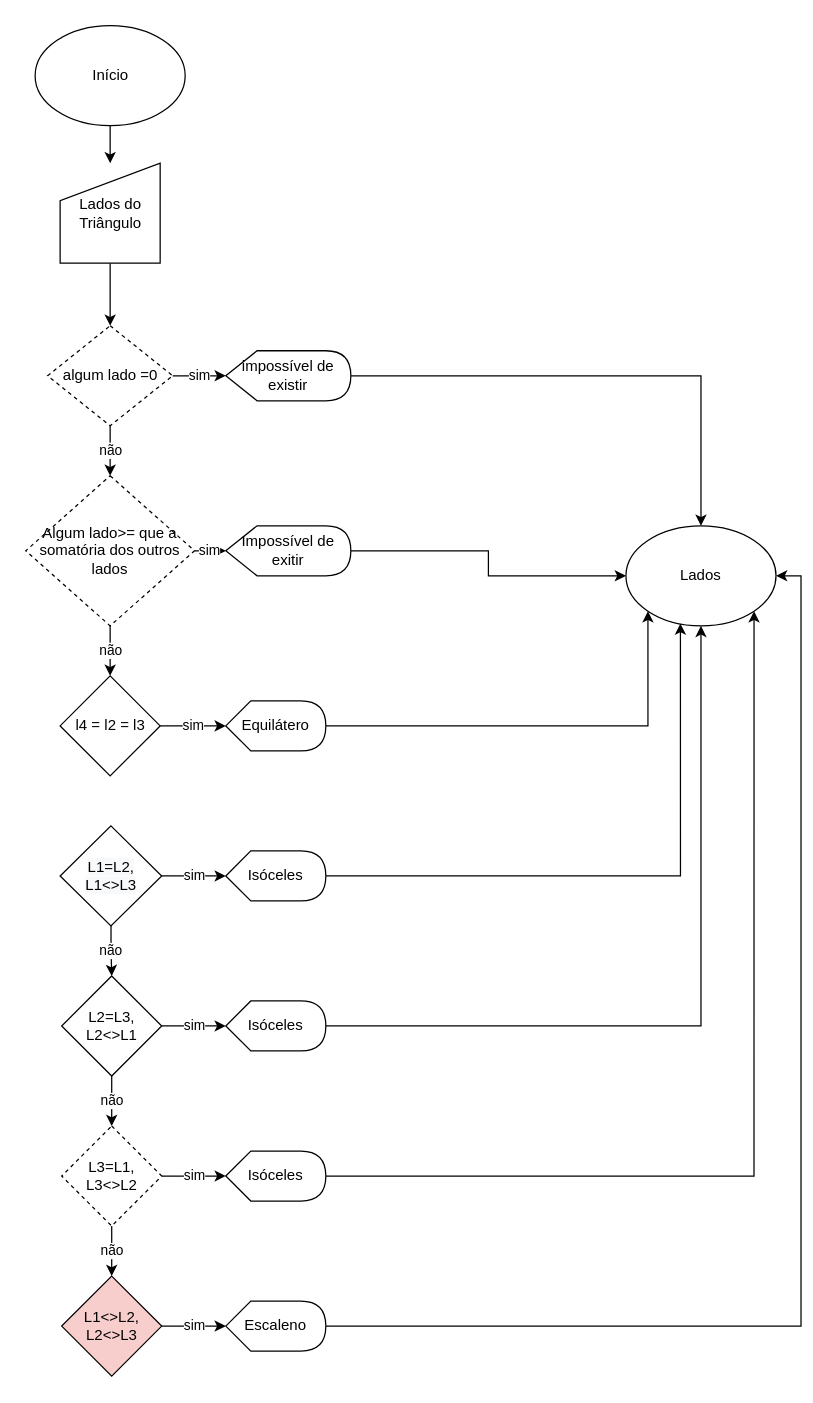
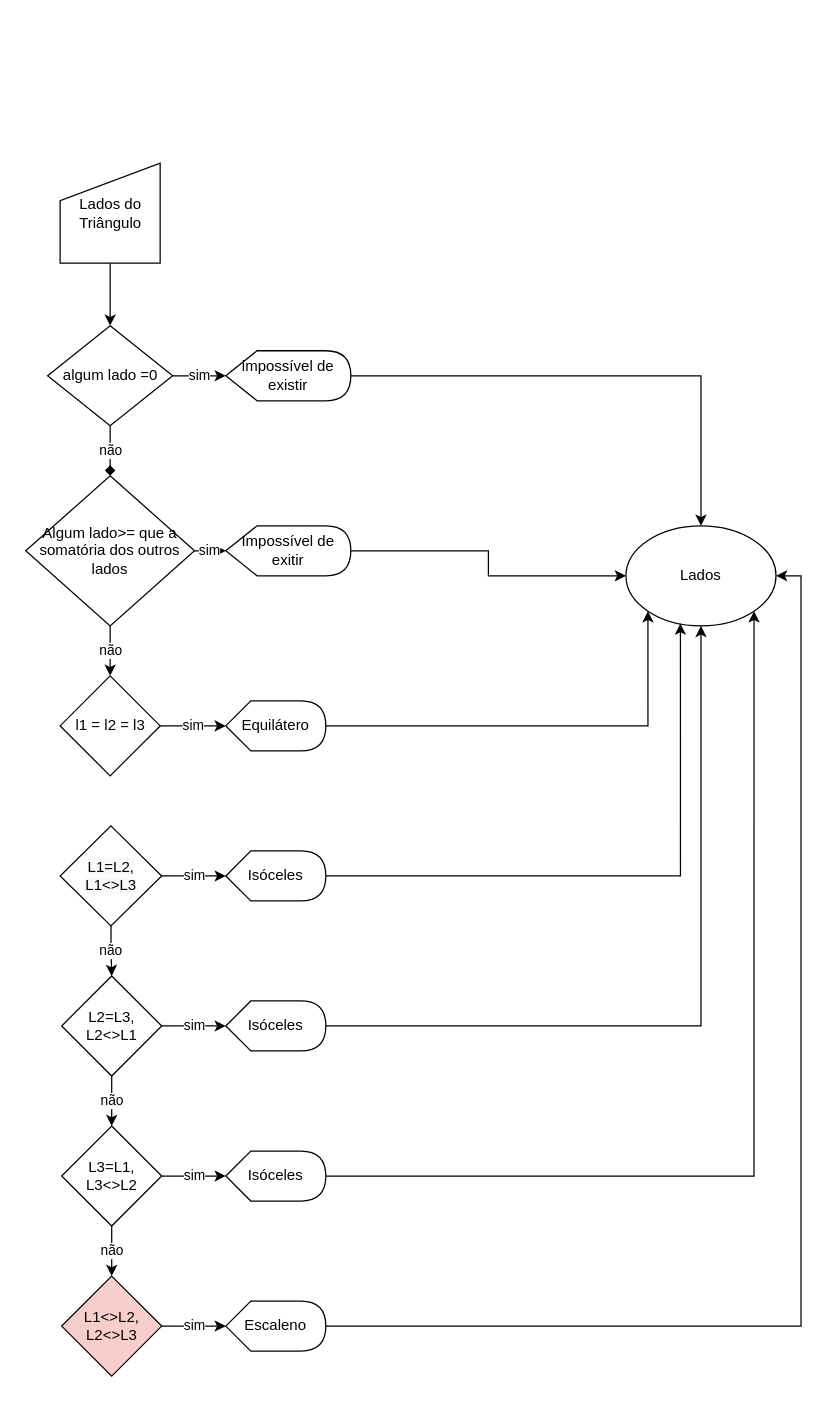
  <mxCell id="0" />
  <mxCell id="1" parent="0" />
- <mxCell id="2" value="" style="edgeStyle=orthogonalEdgeStyle;rounded=0;orthogonalLoop=1;jettySize=auto;html=1;" edge="1" parent="1" source="3" target="5"><mxGeometry relative="1" as="geometry" /></mxCell>
- <mxCell id="3" value="Início" style="ellipse;whiteSpace=wrap;html=1;" vertex="1" parent="1"><mxGeometry x="27.5" width="120" height="80" as="geometry" y="20" /></mxCell>
  <mxCell id="4" value="" style="edgeStyle=orthogonalEdgeStyle;rounded=0;orthogonalLoop=1;jettySize=auto;html=1;" edge="1" parent="1" source="5" target="11"><mxGeometry relative="1" as="geometry" /></mxCell>
  <mxCell id="5" value="Lados do Triângulo" style="shape=manualInput;whiteSpace=wrap;html=1;" vertex="1" parent="1"><mxGeometry x="47.5" y="130" width="80" height="80" as="geometry" /></mxCell>
  <mxCell id="6" value="não" style="edgeStyle=orthogonalEdgeStyle;rounded=0;orthogonalLoop=1;jettySize=auto;html=1;" edge="1" parent="1" source="8" target="19"><mxGeometry relative="1" as="geometry" /></mxCell>
  <mxCell id="7" value="sim" style="edgeStyle=orthogonalEdgeStyle;rounded=0;orthogonalLoop=1;jettySize=auto;html=1;" edge="1" parent="1" source="8" target="25"><mxGeometry relative="1" as="geometry" /></mxCell>
- <mxCell id="8" value="Algum lado&amp;gt;= que a somatória dos outros lados" style="rhombus;whiteSpace=wrap;html=1;dashed=1;" vertex="1" parent="1"><mxGeometry x="20" y="380" width="135" height="120" as="geometry" /></mxCell>
- <mxCell id="9" value="não" style="edgeStyle=orthogonalEdgeStyle;rounded=0;orthogonalLoop=1;jettySize=auto;html=1;" edge="1" parent="1" source="11" target="8"><mxGeometry relative="1" as="geometry" /></mxCell>
+ <mxCell id="8" value="Algum lado&amp;gt;= que a somatória dos outros lados" style="rhombus;whiteSpace=wrap;html=1;" vertex="1" parent="1"><mxGeometry x="20" y="380" width="135" height="120" as="geometry" /></mxCell>
+ <mxCell id="9" value="não" style="edgeStyle=orthogonalEdgeStyle;rounded=0;orthogonalLoop=1;jettySize=auto;html=1;endArrow=diamond;" edge="1" parent="1" source="11" target="8"><mxGeometry relative="1" as="geometry" /></mxCell>
  <mxCell id="10" value="sim" style="edgeStyle=orthogonalEdgeStyle;rounded=0;orthogonalLoop=1;jettySize=auto;html=1;" edge="1" parent="1" source="11" target="35"><mxGeometry relative="1" as="geometry" /></mxCell>
- <mxCell id="11" value="algum lado =0" style="rhombus;whiteSpace=wrap;html=1;dashed=1;" vertex="1" parent="1"><mxGeometry x="37.5" y="260" width="100" height="80" as="geometry" /></mxCell>
+ <mxCell id="11" value="algum lado =0" style="rhombus;whiteSpace=wrap;html=1;" vertex="1" parent="1"><mxGeometry x="37.5" y="260" width="100" height="80" as="geometry" /></mxCell>
  <mxCell id="12" value="sim" style="edgeStyle=orthogonalEdgeStyle;rounded=0;orthogonalLoop=1;jettySize=auto;html=1;" edge="1" parent="1" source="14" target="31"><mxGeometry relative="1" as="geometry" /></mxCell>
  <mxCell id="13" value="não" style="edgeStyle=orthogonalEdgeStyle;rounded=0;orthogonalLoop=1;jettySize=auto;html=1;" edge="1" parent="1" source="14" target="37"><mxGeometry relative="1" as="geometry" /></mxCell>
- <mxCell id="14" value="L3=L1, L3&amp;lt;&amp;gt;L2" style="rhombus;whiteSpace=wrap;html=1;dashed=1;" vertex="1" parent="1"><mxGeometry x="48.75" y="900" width="80" height="80" as="geometry" /></mxCell>
+ <mxCell id="14" value="L3=L1, L3&amp;lt;&amp;gt;L2" style="rhombus;whiteSpace=wrap;html=1;" vertex="1" parent="1"><mxGeometry x="48.75" y="900" width="80" height="80" as="geometry" /></mxCell>
  <mxCell id="15" value="não" style="edgeStyle=orthogonalEdgeStyle;rounded=0;orthogonalLoop=1;jettySize=auto;html=1;" edge="1" parent="1" source="17" target="22"><mxGeometry relative="1" as="geometry" /></mxCell>
  <mxCell id="16" value="sim" style="edgeStyle=orthogonalEdgeStyle;rounded=0;orthogonalLoop=1;jettySize=auto;html=1;" edge="1" parent="1" source="17" target="27"><mxGeometry relative="1" as="geometry" /></mxCell>
  <mxCell id="17" value="&lt;span style=&quot;color: rgb(0 , 0 , 0) ; font-family: &amp;#34;helvetica&amp;#34; ; font-size: 12px ; font-style: normal ; font-weight: 400 ; letter-spacing: normal ; text-align: center ; text-indent: 0px ; text-transform: none ; word-spacing: 0px ; background-color: rgb(248 , 249 , 250) ; display: inline ; float: none&quot;&gt;L1=L2, L1&amp;lt;&amp;gt;L3&lt;/span&gt;" style="rhombus;whiteSpace=wrap;html=1;" vertex="1" parent="1"><mxGeometry x="47.5" y="660" width="81.25" height="80" as="geometry" /></mxCell>
  <mxCell id="18" value="sim" style="edgeStyle=orthogonalEdgeStyle;rounded=0;orthogonalLoop=1;jettySize=auto;html=1;" edge="1" parent="1" source="19" target="33"><mxGeometry relative="1" as="geometry" /></mxCell>
- <mxCell id="19" value="l4 = l2 = l3" style="rhombus;whiteSpace=wrap;html=1;" vertex="1" parent="1"><mxGeometry x="47.5" y="540" width="80" height="80" as="geometry" /></mxCell>
+ <mxCell id="19" value="l1 = l2 = l3" style="rhombus;whiteSpace=wrap;html=1;" vertex="1" parent="1"><mxGeometry x="47.5" y="540" width="80" height="80" as="geometry" /></mxCell>
  <mxCell id="20" value="não" style="edgeStyle=orthogonalEdgeStyle;rounded=0;orthogonalLoop=1;jettySize=auto;html=1;" edge="1" parent="1" source="22" target="14"><mxGeometry relative="1" as="geometry" /></mxCell>
  <mxCell id="21" value="sim" style="edgeStyle=orthogonalEdgeStyle;rounded=0;orthogonalLoop=1;jettySize=auto;html=1;" edge="1" parent="1" source="22" target="29"><mxGeometry relative="1" as="geometry" /></mxCell>
  <mxCell id="22" value="L2=L3, L2&amp;lt;&amp;gt;L1" style="rhombus;whiteSpace=wrap;html=1;" vertex="1" parent="1"><mxGeometry x="48.75" y="780" width="80" height="80" as="geometry" /></mxCell>
  <mxCell id="23" value="Lados" style="ellipse;whiteSpace=wrap;html=1;" vertex="1" parent="1"><mxGeometry x="500" y="420" width="120" height="80" as="geometry" /></mxCell>
  <mxCell id="24" value="" style="edgeStyle=orthogonalEdgeStyle;rounded=0;orthogonalLoop=1;jettySize=auto;html=1;" edge="1" parent="1" source="25" target="23"><mxGeometry relative="1" as="geometry" /></mxCell>
  <mxCell id="25" value="Impossível de exitir" style="shape=display;whiteSpace=wrap;html=1;rotation=0;" vertex="1" parent="1"><mxGeometry x="180" y="420" width="100" height="40" as="geometry" /></mxCell>
  <mxCell id="26" style="edgeStyle=orthogonalEdgeStyle;rounded=0;orthogonalLoop=1;jettySize=auto;html=1;entryX=0.363;entryY=0.977;entryDx=0;entryDy=0;entryPerimeter=0;" edge="1" parent="1" source="27" target="23"><mxGeometry relative="1" as="geometry"><Array as="points"><mxPoint x="544" y="700" /></Array></mxGeometry></mxCell>
  <mxCell id="27" value="Isóceles" style="shape=display;whiteSpace=wrap;html=1;rotation=0;" vertex="1" parent="1"><mxGeometry x="180" y="680" width="80" height="40" as="geometry" /></mxCell>
  <mxCell id="28" style="edgeStyle=orthogonalEdgeStyle;rounded=0;orthogonalLoop=1;jettySize=auto;html=1;entryX=0.5;entryY=1;entryDx=0;entryDy=0;" edge="1" parent="1" source="29" target="23"><mxGeometry relative="1" as="geometry" /></mxCell>
  <mxCell id="29" value="Isóceles" style="shape=display;whiteSpace=wrap;html=1;rotation=0;" vertex="1" parent="1"><mxGeometry x="180" y="800" width="80" height="40" as="geometry" /></mxCell>
  <mxCell id="30" style="edgeStyle=orthogonalEdgeStyle;rounded=0;orthogonalLoop=1;jettySize=auto;html=1;entryX=1;entryY=1;entryDx=0;entryDy=0;" edge="1" parent="1" source="31" target="23"><mxGeometry relative="1" as="geometry" /></mxCell>
  <mxCell id="31" value="Isóceles" style="shape=display;whiteSpace=wrap;html=1;rotation=0;" vertex="1" parent="1"><mxGeometry x="180" y="920" width="80" height="40" as="geometry" /></mxCell>
  <mxCell id="32" style="edgeStyle=orthogonalEdgeStyle;rounded=0;orthogonalLoop=1;jettySize=auto;html=1;entryX=0;entryY=1;entryDx=0;entryDy=0;" edge="1" parent="1" source="33" target="23"><mxGeometry relative="1" as="geometry" /></mxCell>
  <mxCell id="33" value="Equilátero" style="shape=display;whiteSpace=wrap;html=1;rotation=0;" vertex="1" parent="1"><mxGeometry x="180" y="560" width="80" height="40" as="geometry" /></mxCell>
  <mxCell id="34" style="edgeStyle=orthogonalEdgeStyle;rounded=0;orthogonalLoop=1;jettySize=auto;html=1;entryX=0.5;entryY=0;entryDx=0;entryDy=0;" edge="1" parent="1" source="35" target="23"><mxGeometry relative="1" as="geometry" /></mxCell>
  <mxCell id="35" value="impossível de existir" style="shape=display;whiteSpace=wrap;html=1;rotation=0;" vertex="1" parent="1"><mxGeometry x="180" y="280" width="100" height="40" as="geometry" /></mxCell>
  <mxCell id="36" value="sim" style="edgeStyle=orthogonalEdgeStyle;rounded=0;orthogonalLoop=1;jettySize=auto;html=1;" edge="1" parent="1" source="37" target="39"><mxGeometry relative="1" as="geometry" /></mxCell>
  <mxCell id="37" value="L1&amp;lt;&amp;gt;L2, L2&amp;lt;&amp;gt;L3" style="rhombus;whiteSpace=wrap;html=1;fillColor=#f8cecc;" vertex="1" parent="1"><mxGeometry x="48.75" y="1020" width="80" height="80" as="geometry" /></mxCell>
  <mxCell id="38" style="edgeStyle=orthogonalEdgeStyle;rounded=0;orthogonalLoop=1;jettySize=auto;html=1;entryX=1;entryY=0.5;entryDx=0;entryDy=0;" edge="1" parent="1" source="39" target="23"><mxGeometry relative="1" as="geometry" /></mxCell>
  <mxCell id="39" value="Escaleno" style="shape=display;whiteSpace=wrap;html=1;" vertex="1" parent="1"><mxGeometry x="180" y="1040" width="80" height="40" as="geometry" /></mxCell>
